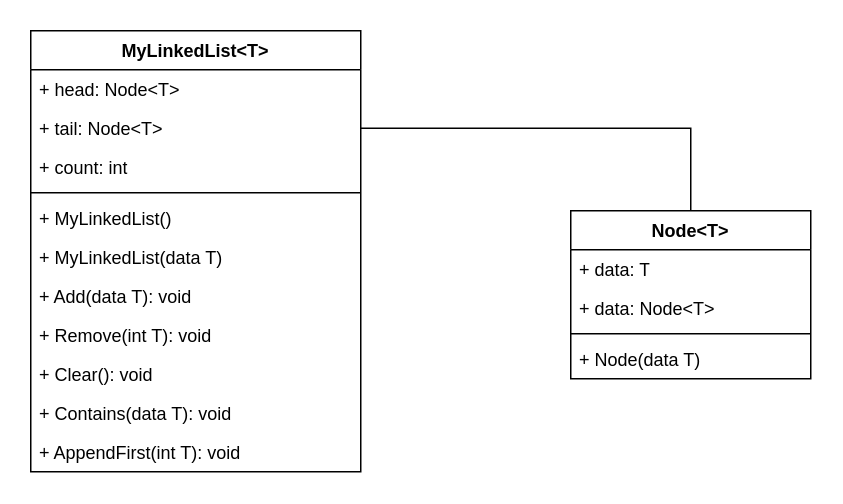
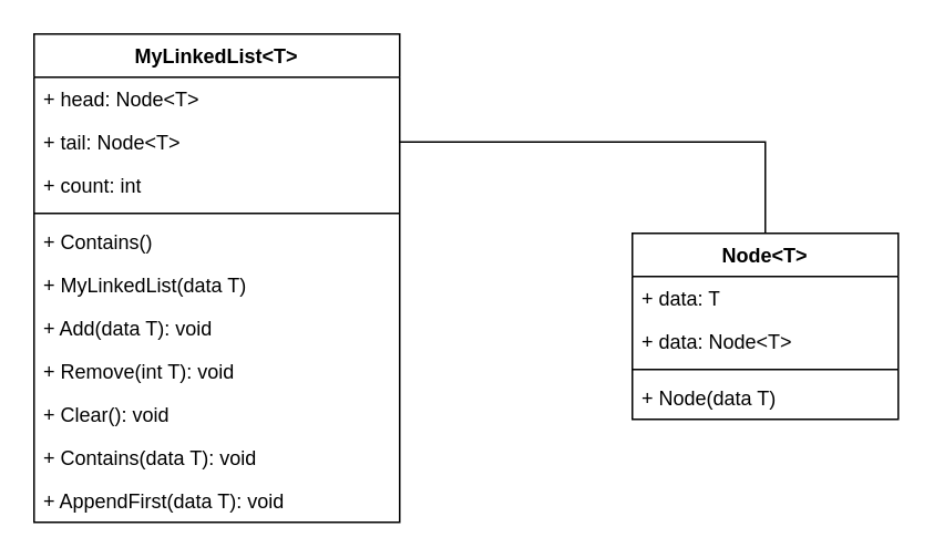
  <mxCell id="0" />
  <mxCell id="1" parent="0" />
  <mxCell id="2" value="Node&amp;lt;T&amp;gt;" style="swimlane;fontStyle=1;align=center;verticalAlign=top;childLayout=stackLayout;horizontal=1;startSize=26;horizontalStack=0;resizeParent=1;resizeParentMax=0;resizeLast=0;collapsible=1;marginBottom=0;whiteSpace=wrap;html=1;" vertex="1" parent="1"><mxGeometry x="380" y="140" width="160" height="112" as="geometry" /></mxCell>
  <mxCell id="3" value="+ data: T" style="text;strokeColor=none;fillColor=none;align=left;verticalAlign=top;spacingLeft=4;spacingRight=4;overflow=hidden;rotatable=0;points=[[0,0.5],[1,0.5]];portConstraint=eastwest;whiteSpace=wrap;html=1;" vertex="1" parent="2"><mxGeometry y="26" width="160" height="26" as="geometry" /></mxCell>
  <mxCell id="4" value="+ data: Node&amp;lt;T&amp;gt;" style="text;strokeColor=none;fillColor=none;align=left;verticalAlign=top;spacingLeft=4;spacingRight=4;overflow=hidden;rotatable=0;points=[[0,0.5],[1,0.5]];portConstraint=eastwest;whiteSpace=wrap;html=1;" vertex="1" parent="2"><mxGeometry y="52" width="160" height="26" as="geometry" /></mxCell>
  <mxCell id="5" value="" style="line;strokeWidth=1;fillColor=none;align=left;verticalAlign=middle;spacingTop=-1;spacingLeft=3;spacingRight=3;rotatable=0;labelPosition=right;points=[];portConstraint=eastwest;strokeColor=inherit;" vertex="1" parent="2"><mxGeometry y="78" width="160" height="8" as="geometry" /></mxCell>
  <mxCell id="6" value="+ Node(data T)" style="text;strokeColor=none;fillColor=none;align=left;verticalAlign=top;spacingLeft=4;spacingRight=4;overflow=hidden;rotatable=0;points=[[0,0.5],[1,0.5]];portConstraint=eastwest;whiteSpace=wrap;html=1;" vertex="1" parent="2"><mxGeometry y="86" width="160" height="26" as="geometry" /></mxCell>
  <mxCell id="7" value="MyLinkedList&amp;lt;T&amp;gt;" style="swimlane;fontStyle=1;align=center;verticalAlign=top;childLayout=stackLayout;horizontal=1;startSize=26;horizontalStack=0;resizeParent=1;resizeParentMax=0;resizeLast=0;collapsible=1;marginBottom=0;whiteSpace=wrap;html=1;" vertex="1" parent="1"><mxGeometry x="20" y="20" width="220" height="294" as="geometry" /></mxCell>
  <mxCell id="8" value="+ head: Node&amp;lt;T&amp;gt;" style="text;strokeColor=none;fillColor=none;align=left;verticalAlign=top;spacingLeft=4;spacingRight=4;overflow=hidden;rotatable=0;points=[[0,0.5],[1,0.5]];portConstraint=eastwest;whiteSpace=wrap;html=1;" vertex="1" parent="7"><mxGeometry y="26" width="220" height="26" as="geometry" /></mxCell>
  <mxCell id="9" value="+ tail: Node&amp;lt;T&amp;gt;" style="text;strokeColor=none;fillColor=none;align=left;verticalAlign=top;spacingLeft=4;spacingRight=4;overflow=hidden;rotatable=0;points=[[0,0.5],[1,0.5]];portConstraint=eastwest;whiteSpace=wrap;html=1;" vertex="1" parent="7"><mxGeometry y="52" width="220" height="26" as="geometry" /></mxCell>
  <mxCell id="10" value="+ count: int" style="text;strokeColor=none;fillColor=none;align=left;verticalAlign=top;spacingLeft=4;spacingRight=4;overflow=hidden;rotatable=0;points=[[0,0.5],[1,0.5]];portConstraint=eastwest;whiteSpace=wrap;html=1;" vertex="1" parent="7"><mxGeometry y="78" width="220" height="26" as="geometry" /></mxCell>
  <mxCell id="11" value="" style="line;strokeWidth=1;fillColor=none;align=left;verticalAlign=middle;spacingTop=-1;spacingLeft=3;spacingRight=3;rotatable=0;labelPosition=right;points=[];portConstraint=eastwest;strokeColor=inherit;" vertex="1" parent="7"><mxGeometry y="104" width="220" height="8" as="geometry" /></mxCell>
- <mxCell id="12" value="+ MyLinkedList()" style="text;strokeColor=none;fillColor=none;align=left;verticalAlign=top;spacingLeft=4;spacingRight=4;overflow=hidden;rotatable=0;points=[[0,0.5],[1,0.5]];portConstraint=eastwest;whiteSpace=wrap;html=1;" vertex="1" parent="7"><mxGeometry y="112" width="220" height="26" as="geometry" /></mxCell>
+ <mxCell id="12" value="+ Contains()" style="text;strokeColor=none;fillColor=none;align=left;verticalAlign=top;spacingLeft=4;spacingRight=4;overflow=hidden;rotatable=0;points=[[0,0.5],[1,0.5]];portConstraint=eastwest;whiteSpace=wrap;html=1;" vertex="1" parent="7"><mxGeometry y="112" width="220" height="26" as="geometry" /></mxCell>
  <mxCell id="13" value="+ MyLinkedList(data T)" style="text;strokeColor=none;fillColor=none;align=left;verticalAlign=top;spacingLeft=4;spacingRight=4;overflow=hidden;rotatable=0;points=[[0,0.5],[1,0.5]];portConstraint=eastwest;whiteSpace=wrap;html=1;" vertex="1" parent="7"><mxGeometry y="138" width="220" height="26" as="geometry" /></mxCell>
  <mxCell id="14" value="+ Add(data T): void" style="text;strokeColor=none;fillColor=none;align=left;verticalAlign=top;spacingLeft=4;spacingRight=4;overflow=hidden;rotatable=0;points=[[0,0.5],[1,0.5]];portConstraint=eastwest;whiteSpace=wrap;html=1;" vertex="1" parent="7"><mxGeometry y="164" width="220" height="26" as="geometry" /></mxCell>
  <mxCell id="15" value="+ Remove(int T): void&lt;div&gt;&lt;br&gt;&lt;/div&gt;" style="text;strokeColor=none;fillColor=none;align=left;verticalAlign=top;spacingLeft=4;spacingRight=4;overflow=hidden;rotatable=0;points=[[0,0.5],[1,0.5]];portConstraint=eastwest;whiteSpace=wrap;html=1;" vertex="1" parent="7"><mxGeometry y="190" width="220" height="26" as="geometry" /></mxCell>
  <mxCell id="16" value="+ Clear(): void&lt;div&gt;&lt;br&gt;&lt;/div&gt;" style="text;strokeColor=none;fillColor=none;align=left;verticalAlign=top;spacingLeft=4;spacingRight=4;overflow=hidden;rotatable=0;points=[[0,0.5],[1,0.5]];portConstraint=eastwest;whiteSpace=wrap;html=1;" vertex="1" parent="7"><mxGeometry y="216" width="220" height="26" as="geometry" /></mxCell>
  <mxCell id="17" value="+ Contains(data T): void&lt;div&gt;&lt;br&gt;&lt;/div&gt;" style="text;strokeColor=none;fillColor=none;align=left;verticalAlign=top;spacingLeft=4;spacingRight=4;overflow=hidden;rotatable=0;points=[[0,0.5],[1,0.5]];portConstraint=eastwest;whiteSpace=wrap;html=1;" vertex="1" parent="7"><mxGeometry y="242" width="220" height="26" as="geometry" /></mxCell>
- <mxCell id="18" value="+ AppendFirst(int T): void&lt;div&gt;&lt;br&gt;&lt;/div&gt;" style="text;strokeColor=none;fillColor=none;align=left;verticalAlign=top;spacingLeft=4;spacingRight=4;overflow=hidden;rotatable=0;points=[[0,0.5],[1,0.5]];portConstraint=eastwest;whiteSpace=wrap;html=1;" vertex="1" parent="7"><mxGeometry y="268" width="220" height="26" as="geometry" /></mxCell>
+ <mxCell id="18" value="+ AppendFirst(data T): void&lt;div&gt;&lt;br&gt;&lt;/div&gt;" style="text;strokeColor=none;fillColor=none;align=left;verticalAlign=top;spacingLeft=4;spacingRight=4;overflow=hidden;rotatable=0;points=[[0,0.5],[1,0.5]];portConstraint=eastwest;whiteSpace=wrap;html=1;" vertex="1" parent="7"><mxGeometry y="268" width="220" height="26" as="geometry" /></mxCell>
  <mxCell id="19" style="edgeStyle=orthogonalEdgeStyle;rounded=0;orthogonalLoop=1;jettySize=auto;html=1;exitX=1;exitY=0.5;exitDx=0;exitDy=0;entryX=0.5;entryY=0;entryDx=0;entryDy=0;endArrow=none;" edge="1" parent="1" source="9" target="2"><mxGeometry relative="1" as="geometry" /></mxCell>
